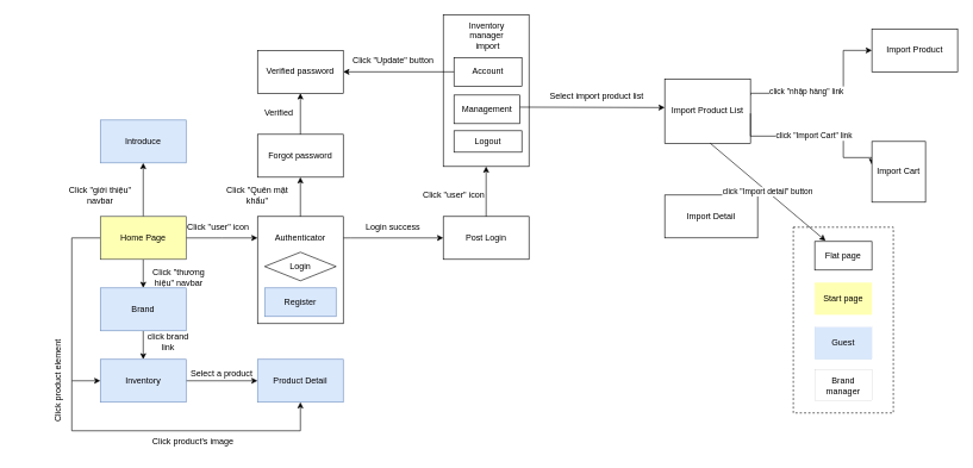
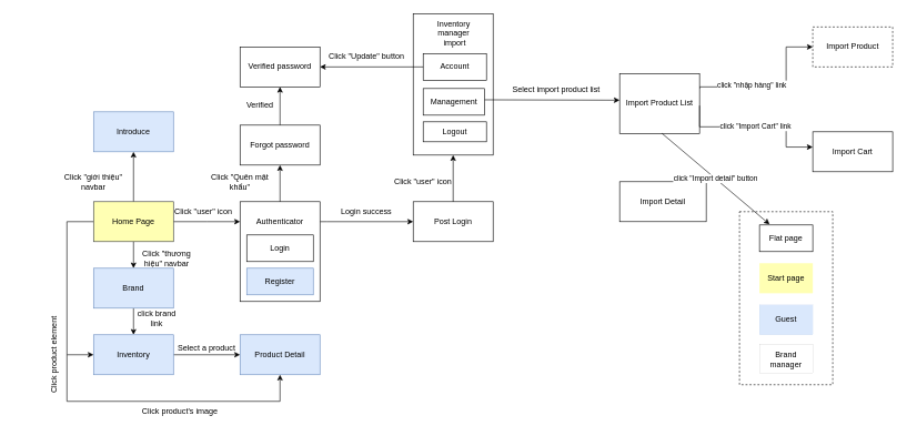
  <mxCell id="0" />
  <mxCell id="1" parent="0" />
  <mxCell id="2" style="edgeStyle=orthogonalEdgeStyle;rounded=0;orthogonalLoop=1;jettySize=auto;html=1;entryX=0;entryY=0.5;entryDx=0;entryDy=0;" parent="1" target="3" edge="1"><mxGeometry relative="1" as="geometry"><mxPoint x="560" y="332.5" as="targetPoint" /><Array as="points"><mxPoint x="490" y="332.5" /><mxPoint x="490" y="332.5" /></Array><mxPoint x="480" y="332.529" as="sourcePoint" /></mxGeometry></mxCell>
  <mxCell id="3" value="Post Login" style="rounded=0;whiteSpace=wrap;html=1;" parent="1" vertex="1"><mxGeometry x="620" y="302.5" width="120" height="60" as="geometry" /></mxCell>
  <mxCell id="4" value="" style="rounded=0;whiteSpace=wrap;html=1;" parent="1" vertex="1"><mxGeometry x="620" y="20" width="120" height="212.5" as="geometry" /></mxCell>
  <mxCell id="5" value="Inventory manager&lt;br&gt;&amp;nbsp;import" style="text;html=1;strokeColor=none;fillColor=none;align=center;verticalAlign=middle;whiteSpace=wrap;rounded=0;" parent="1" vertex="1"><mxGeometry x="636.25" y="35" width="90" height="30" as="geometry" /></mxCell>
  <mxCell id="6" value="Account" style="rounded=0;whiteSpace=wrap;html=1;" parent="1" vertex="1"><mxGeometry x="635" y="80" width="95" height="40" as="geometry" /></mxCell>
  <mxCell id="7" value="" style="endArrow=classic;html=1;rounded=0;exitX=0.5;exitY=0;exitDx=0;exitDy=0;entryX=0.5;entryY=1;entryDx=0;entryDy=0;" parent="1" source="3" target="4" edge="1"><mxGeometry width="50" height="50" relative="1" as="geometry"><mxPoint x="600" y="192.5" as="sourcePoint" /><mxPoint x="650" y="142.5" as="targetPoint" /></mxGeometry></mxCell>
  <mxCell id="8" value="" style="endArrow=classic;html=1;rounded=0;entryX=1;entryY=0.5;entryDx=0;entryDy=0;exitX=0;exitY=0.5;exitDx=0;exitDy=0;" parent="1" source="6" edge="1"><mxGeometry width="50" height="50" relative="1" as="geometry"><mxPoint x="540" y="82.5" as="sourcePoint" /><mxPoint x="480" y="100" as="targetPoint" /></mxGeometry></mxCell>
  <mxCell id="9" value="Logout" style="rounded=0;whiteSpace=wrap;html=1;" parent="1" vertex="1"><mxGeometry x="635" y="182.5" width="95" height="30" as="geometry" /></mxCell>
  <mxCell id="10" value="Management" style="rounded=0;whiteSpace=wrap;html=1;" parent="1" vertex="1"><mxGeometry x="635" y="132.5" width="92.5" height="40" as="geometry" /></mxCell>
  <mxCell id="11" value="Click &quot;Update&quot; button" style="text;html=1;strokeColor=none;fillColor=none;align=center;verticalAlign=middle;whiteSpace=wrap;rounded=0;rotation=0;" parent="1" vertex="1"><mxGeometry x="480" y="70" width="140" height="30" as="geometry" /></mxCell>
  <mxCell id="12" value="Login success" style="text;html=1;strokeColor=none;fillColor=none;align=center;verticalAlign=middle;whiteSpace=wrap;rounded=0;" parent="1" vertex="1"><mxGeometry x="510" y="302.5" width="80" height="30" as="geometry" /></mxCell>
  <mxCell id="13" value="Click &quot;user&quot; icon" style="text;html=1;strokeColor=none;fillColor=none;align=center;verticalAlign=middle;whiteSpace=wrap;rounded=0;" parent="1" vertex="1"><mxGeometry x="590" y="257.5" width="90" height="30" as="geometry" /></mxCell>
  <mxCell id="14" style="edgeStyle=orthogonalEdgeStyle;rounded=0;orthogonalLoop=1;jettySize=auto;html=1;entryX=0;entryY=0.5;entryDx=0;entryDy=0;exitX=1;exitY=0.25;exitDx=0;exitDy=0;" parent="1" source="16" target="17" edge="1"><mxGeometry relative="1" as="geometry"><mxPoint x="1140" y="152.5" as="targetPoint" /><Array as="points"><mxPoint x="1050" y="130" /><mxPoint x="1180" y="130" /><mxPoint x="1180" y="70" /></Array></mxGeometry></mxCell>
  <mxCell id="15" value="click &quot;nhập hàng&quot; link&amp;nbsp;" style="edgeLabel;html=1;align=center;verticalAlign=middle;resizable=0;points=[];" vertex="1" connectable="0" parent="14"><mxGeometry x="-0.202" y="1" relative="1" as="geometry"><mxPoint x="-11" y="-3" as="offset" /></mxGeometry></mxCell>
  <mxCell id="16" value="Import Product List" style="rounded=0;whiteSpace=wrap;html=1;" parent="1" vertex="1"><mxGeometry x="930" y="110" width="120" height="90" as="geometry" /></mxCell>
- <mxCell id="17" value="Import Product" style="rounded=0;whiteSpace=wrap;html=1;" parent="1" vertex="1"><mxGeometry x="1220" y="40" width="120" height="60" as="geometry" /></mxCell>
+ <mxCell id="17" value="Import Product" style="rounded=0;whiteSpace=wrap;html=1;dashed=1;" parent="1" vertex="1"><mxGeometry x="1220" y="40" width="120" height="60" as="geometry" /></mxCell>
  <mxCell id="18" value="" style="endArrow=classic;html=1;rounded=0;exitX=0.999;exitY=0.423;exitDx=0;exitDy=0;exitPerimeter=0;" parent="1" source="10" edge="1"><mxGeometry width="50" height="50" relative="1" as="geometry"><mxPoint x="730" y="150" as="sourcePoint" /><mxPoint x="930" y="150" as="targetPoint" /><Array as="points" /></mxGeometry></mxCell>
  <mxCell id="19" value="Select import product list" style="text;html=1;strokeColor=none;fillColor=none;align=center;verticalAlign=middle;whiteSpace=wrap;rounded=0;" parent="1" vertex="1"><mxGeometry x="760" y="120" width="150" height="30" as="geometry" /></mxCell>
  <mxCell id="20" value="" style="rounded=0;whiteSpace=wrap;html=1;dashed=1;" parent="1" vertex="1"><mxGeometry x="1110" y="317.5" width="140" height="260" as="geometry" /></mxCell>
  <mxCell id="21" value="Guest" style="rounded=0;whiteSpace=wrap;html=1;dashed=1;strokeWidth=0;fillColor=#dae8fc;strokeColor=#6c8ebf;" parent="1" vertex="1"><mxGeometry x="1140" y="457.5" width="80" height="45" as="geometry" /></mxCell>
  <mxCell id="22" value="Brand manager" style="rounded=0;whiteSpace=wrap;html=1;dashed=1;strokeWidth=0;" parent="1" vertex="1"><mxGeometry x="1140" y="517.5" width="80" height="42.5" as="geometry" /></mxCell>
  <mxCell id="23" value="Flat page" style="rounded=0;whiteSpace=wrap;html=1;strokeWidth=1;perimeterSpacing=1;" parent="1" vertex="1"><mxGeometry x="1140" y="337.5" width="80" height="40" as="geometry" /></mxCell>
  <mxCell id="24" value="Start page" style="rounded=0;whiteSpace=wrap;html=1;dashed=1;strokeWidth=0;fillColor=#FFFFB3;strokeColor=#FFFFB3;" parent="1" vertex="1"><mxGeometry x="1140" y="395" width="80" height="45" as="geometry" /></mxCell>
  <mxCell id="25" value="click &quot;Import Cart&quot; link" style="edgeStyle=orthogonalEdgeStyle;rounded=0;orthogonalLoop=1;jettySize=auto;html=1;entryX=-0.001;entryY=0.382;entryDx=0;entryDy=0;exitX=1;exitY=0.25;exitDx=0;exitDy=0;entryPerimeter=0;" parent="1" target="26" edge="1"><mxGeometry relative="1" as="geometry"><mxPoint x="1140" y="172.5" as="targetPoint" /><mxPoint x="1050" y="158.125" as="sourcePoint" /><Array as="points"><mxPoint x="1050" y="190" /><mxPoint x="1180" y="190" /><mxPoint x="1180" y="220" /><mxPoint x="1220" y="220" /></Array></mxGeometry></mxCell>
- <mxCell id="26" value="Import Cart" style="rounded=0;whiteSpace=wrap;html=1;" parent="1" vertex="1"><mxGeometry x="1220" y="197.5" width="75" height="85" as="geometry" /></mxCell>
+ <mxCell id="26" value="Import Cart" style="rounded=0;whiteSpace=wrap;html=1;" parent="1" vertex="1"><mxGeometry x="1220" y="197.5" width="120" height="60" as="geometry" /></mxCell>
  <mxCell id="27" style="edgeStyle=orthogonalEdgeStyle;rounded=0;orthogonalLoop=1;jettySize=auto;html=1;entryX=0.5;entryY=0;entryDx=0;entryDy=0;" edge="1" parent="1" source="31" target="33"><mxGeometry relative="1" as="geometry" /></mxCell>
  <mxCell id="28" style="edgeStyle=orthogonalEdgeStyle;rounded=0;orthogonalLoop=1;jettySize=auto;html=1;entryX=0;entryY=0.5;entryDx=0;entryDy=0;" edge="1" parent="1" source="31" target="35"><mxGeometry relative="1" as="geometry"><mxPoint x="130" y="562.5" as="targetPoint" /><Array as="points"><mxPoint x="100" y="332.5" /><mxPoint x="100" y="532.5" /></Array></mxGeometry></mxCell>
  <mxCell id="29" style="edgeStyle=orthogonalEdgeStyle;rounded=0;orthogonalLoop=1;jettySize=auto;html=1;" edge="1" parent="1" source="31"><mxGeometry relative="1" as="geometry"><mxPoint x="360" y="332.5" as="targetPoint" /></mxGeometry></mxCell>
  <mxCell id="30" style="edgeStyle=orthogonalEdgeStyle;rounded=0;orthogonalLoop=1;jettySize=auto;html=1;entryX=0.5;entryY=1;entryDx=0;entryDy=0;" edge="1" parent="1" source="31" target="37"><mxGeometry relative="1" as="geometry" /></mxCell>
  <mxCell id="31" value="Home Page" style="rounded=0;whiteSpace=wrap;html=1;fillColor=#FFFFB3;strokeColor=#36393d;" vertex="1" parent="1"><mxGeometry x="140" y="302.5" width="120" height="60" as="geometry" /></mxCell>
  <mxCell id="32" value="" style="edgeStyle=orthogonalEdgeStyle;rounded=0;orthogonalLoop=1;jettySize=auto;html=1;" edge="1" parent="1" source="33" target="35"><mxGeometry relative="1" as="geometry" /></mxCell>
  <mxCell id="33" value="Brand" style="rounded=0;whiteSpace=wrap;html=1;fillColor=#dae8fc;strokeColor=#6c8ebf;" vertex="1" parent="1"><mxGeometry x="140" y="402.5" width="120" height="60" as="geometry" /></mxCell>
  <mxCell id="34" style="edgeStyle=orthogonalEdgeStyle;rounded=0;orthogonalLoop=1;jettySize=auto;html=1;entryX=0;entryY=0.5;entryDx=0;entryDy=0;" edge="1" parent="1" source="35" target="38"><mxGeometry relative="1" as="geometry"><mxPoint x="350" y="562.5" as="targetPoint" /></mxGeometry></mxCell>
  <mxCell id="35" value="Inventory" style="rounded=0;whiteSpace=wrap;html=1;fillColor=#dae8fc;strokeColor=#6c8ebf;" vertex="1" parent="1"><mxGeometry x="140" y="502.5" width="120" height="60" as="geometry" /></mxCell>
  <mxCell id="36" value="" style="rounded=0;whiteSpace=wrap;html=1;" vertex="1" parent="1"><mxGeometry x="360" y="302.5" width="120" height="150" as="geometry" /></mxCell>
  <mxCell id="37" value="Introduce" style="rounded=0;whiteSpace=wrap;html=1;fillColor=#dae8fc;strokeColor=#6c8ebf;" vertex="1" parent="1"><mxGeometry x="140" y="167.5" width="120" height="60" as="geometry" /></mxCell>
  <mxCell id="38" value="Product Detail" style="rounded=0;whiteSpace=wrap;html=1;fillColor=#dae8fc;strokeColor=#6c8ebf;" vertex="1" parent="1"><mxGeometry x="360" y="502.5" width="120" height="60" as="geometry" /></mxCell>
  <mxCell id="39" value="" style="endArrow=none;html=1;rounded=0;" edge="1" parent="1"><mxGeometry width="50" height="50" relative="1" as="geometry"><mxPoint x="100" y="602.5" as="sourcePoint" /><mxPoint x="100" y="532.5" as="targetPoint" /></mxGeometry></mxCell>
  <mxCell id="40" value="" style="endArrow=classic;html=1;rounded=0;entryX=0.5;entryY=1;entryDx=0;entryDy=0;" edge="1" parent="1" target="38"><mxGeometry width="50" height="50" relative="1" as="geometry"><mxPoint x="100" y="602.5" as="sourcePoint" /><mxPoint x="540" y="632.5" as="targetPoint" /><Array as="points"><mxPoint x="420" y="602.5" /></Array></mxGeometry></mxCell>
  <mxCell id="41" value="Forgot password" style="rounded=0;whiteSpace=wrap;html=1;" vertex="1" parent="1"><mxGeometry x="360" y="187.5" width="120" height="60" as="geometry" /></mxCell>
  <mxCell id="42" value="Verified password" style="rounded=0;whiteSpace=wrap;html=1;" vertex="1" parent="1"><mxGeometry x="360" y="70" width="120" height="60" as="geometry" /></mxCell>
  <mxCell id="43" value="" style="endArrow=classic;html=1;rounded=0;exitX=0.5;exitY=0;exitDx=0;exitDy=0;entryX=0.5;entryY=1;entryDx=0;entryDy=0;" edge="1" parent="1" source="36" target="41"><mxGeometry width="50" height="50" relative="1" as="geometry"><mxPoint x="380" y="252.5" as="sourcePoint" /><mxPoint x="430" y="202.5" as="targetPoint" /></mxGeometry></mxCell>
  <mxCell id="44" value="" style="endArrow=classic;html=1;rounded=0;exitX=0.5;exitY=0;exitDx=0;exitDy=0;entryX=0.5;entryY=1;entryDx=0;entryDy=0;" edge="1" parent="1" source="41" target="42"><mxGeometry width="50" height="50" relative="1" as="geometry"><mxPoint x="490" y="192.5" as="sourcePoint" /><mxPoint x="540" y="142.5" as="targetPoint" /></mxGeometry></mxCell>
- <mxCell id="45" value="Login" style="rhombus;whiteSpace=wrap;html=1;" vertex="1" parent="1"><mxGeometry x="370" y="352.5" width="100" height="40" as="geometry" /></mxCell>
+ <mxCell id="45" value="Login" style="rounded=0;whiteSpace=wrap;html=1;" vertex="1" parent="1"><mxGeometry x="370" y="352.5" width="100" height="40" as="geometry" /></mxCell>
  <mxCell id="46" value="Register" style="rounded=0;whiteSpace=wrap;html=1;fillColor=#dae8fc;strokeColor=#6c8ebf;" vertex="1" parent="1"><mxGeometry x="370" y="402.5" width="100" height="40" as="geometry" /></mxCell>
  <mxCell id="47" value="Authenticator" style="text;html=1;strokeColor=none;fillColor=none;align=center;verticalAlign=middle;whiteSpace=wrap;rounded=0;" vertex="1" parent="1"><mxGeometry x="390" y="317.5" width="60" height="30" as="geometry" /></mxCell>
  <mxCell id="48" value="Click &quot;giới thiệu&quot; navbar" style="text;html=1;strokeColor=none;fillColor=none;align=center;verticalAlign=middle;whiteSpace=wrap;rounded=0;" vertex="1" parent="1"><mxGeometry x="80" y="257.5" width="120" height="30" as="geometry" /></mxCell>
  <mxCell id="49" value="Click &quot;thương hiệu&quot; navbar" style="text;html=1;strokeColor=none;fillColor=none;align=center;verticalAlign=middle;whiteSpace=wrap;rounded=0;" vertex="1" parent="1"><mxGeometry x="200" y="372.5" width="100" height="30" as="geometry" /></mxCell>
  <mxCell id="50" value="click brand link" style="text;html=1;strokeColor=none;fillColor=none;align=center;verticalAlign=middle;whiteSpace=wrap;rounded=0;" vertex="1" parent="1"><mxGeometry x="200" y="462.5" width="70" height="30" as="geometry" /></mxCell>
  <mxCell id="51" value="Click product element" style="text;html=1;strokeColor=none;fillColor=none;align=center;verticalAlign=middle;whiteSpace=wrap;rounded=0;rotation=-90;" vertex="1" parent="1"><mxGeometry x="20" y="517.5" width="120" height="30" as="geometry" /></mxCell>
  <mxCell id="52" value="Click product's image" style="text;html=1;strokeColor=none;fillColor=none;align=center;verticalAlign=middle;whiteSpace=wrap;rounded=0;" vertex="1" parent="1"><mxGeometry x="210" y="602.5" width="120" height="30" as="geometry" /></mxCell>
  <mxCell id="53" value="Select a product" style="text;html=1;strokeColor=none;fillColor=none;align=center;verticalAlign=middle;whiteSpace=wrap;rounded=0;" vertex="1" parent="1"><mxGeometry x="260" y="507.5" width="100" height="30" as="geometry" /></mxCell>
  <mxCell id="54" value="Click &quot;user&quot; icon" style="text;html=1;strokeColor=none;fillColor=none;align=center;verticalAlign=middle;whiteSpace=wrap;rounded=0;" vertex="1" parent="1"><mxGeometry x="260" y="302.5" width="90" height="30" as="geometry" /></mxCell>
  <mxCell id="55" value="Click &quot;Quên mật khẩu&quot;" style="text;html=1;strokeColor=none;fillColor=none;align=center;verticalAlign=middle;whiteSpace=wrap;rounded=0;" vertex="1" parent="1"><mxGeometry x="300" y="257.5" width="120" height="30" as="geometry" /></mxCell>
  <mxCell id="56" value="Verified" style="text;html=1;strokeColor=none;fillColor=none;align=center;verticalAlign=middle;whiteSpace=wrap;rounded=0;" vertex="1" parent="1"><mxGeometry x="360" y="142.5" width="60" height="30" as="geometry" /></mxCell>
  <mxCell id="57" value="Import Detail" style="rounded=0;whiteSpace=wrap;html=1;" vertex="1" parent="1"><mxGeometry x="930" y="272.5" width="130" height="60" as="geometry" /></mxCell>
  <mxCell id="58" value="click &quot;Import detail&quot; button" style="endArrow=classic;html=1;rounded=0;exitX=0.529;exitY=0.998;exitDx=0;exitDy=0;exitPerimeter=0;" edge="1" parent="1" source="16" target="23"><mxGeometry width="50" height="50" relative="1" as="geometry"><mxPoint x="1010" y="260" as="sourcePoint" /><mxPoint x="1060" y="210" as="targetPoint" /></mxGeometry></mxCell>
